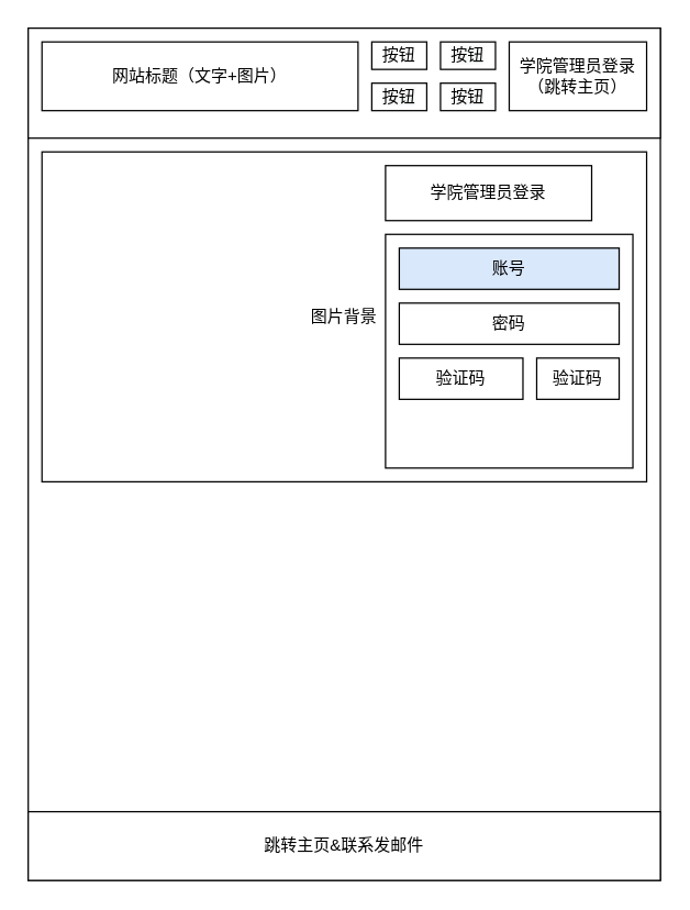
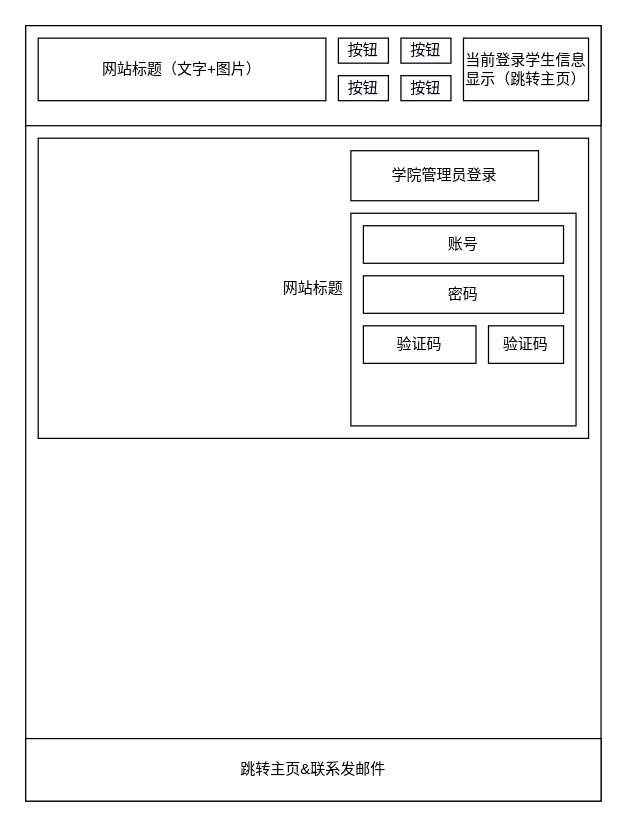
  <mxCell id="0" />
  <mxCell id="1" parent="0" />
  <mxCell id="2" value="" style="rounded=0;whiteSpace=wrap;html=1;" parent="1" vertex="1"><mxGeometry x="20" y="20" width="460" height="620" as="geometry" /></mxCell>
  <mxCell id="3" value="跳转主页&amp;amp;联系发邮件" style="rounded=0;whiteSpace=wrap;html=1;" parent="1" vertex="1"><mxGeometry x="20" y="590" width="460" height="50" as="geometry" /></mxCell>
  <mxCell id="4" value="" style="rounded=0;whiteSpace=wrap;html=1;" parent="1" vertex="1"><mxGeometry x="20" y="20" width="460" height="80" as="geometry" /></mxCell>
  <mxCell id="5" value="网站标题（文字+图片）" style="rounded=0;whiteSpace=wrap;html=1;" parent="1" vertex="1"><mxGeometry x="30" y="30" width="230" height="50" as="geometry" /></mxCell>
- <mxCell id="6" value="学院管理员登录（跳转主页）" style="rounded=0;whiteSpace=wrap;html=1;" parent="1" vertex="1"><mxGeometry x="370" y="30" width="100" height="50" as="geometry" /></mxCell>
+ <mxCell id="6" value="当前登录学生信息显示（跳转主页）" style="rounded=0;whiteSpace=wrap;html=1;" parent="1" vertex="1"><mxGeometry x="370" y="30" width="100" height="50" as="geometry" /></mxCell>
  <mxCell id="7" value="按钮" style="rounded=0;whiteSpace=wrap;html=1;" parent="1" vertex="1"><mxGeometry x="270" y="30" width="40" height="20" as="geometry" /></mxCell>
  <mxCell id="8" value="&#10;&#10;&lt;span style=&quot;color: rgb(0, 0, 0); font-family: helvetica; font-size: 12px; font-style: normal; font-weight: 400; letter-spacing: normal; text-align: center; text-indent: 0px; text-transform: none; word-spacing: 0px; background-color: rgb(248, 249, 250); display: inline; float: none;&quot;&gt;按钮&lt;/span&gt;&#10;&#10;" style="rounded=0;whiteSpace=wrap;html=1;" parent="1" vertex="1"><mxGeometry x="320" y="30" width="40" height="20" as="geometry" /></mxCell>
  <mxCell id="9" value="&#10;&#10;&lt;span style=&quot;color: rgb(0, 0, 0); font-family: helvetica; font-size: 12px; font-style: normal; font-weight: 400; letter-spacing: normal; text-align: center; text-indent: 0px; text-transform: none; word-spacing: 0px; background-color: rgb(248, 249, 250); display: inline; float: none;&quot;&gt;按钮&lt;/span&gt;&#10;&#10;" style="rounded=0;whiteSpace=wrap;html=1;" parent="1" vertex="1"><mxGeometry x="270" y="60" width="40" height="20" as="geometry" /></mxCell>
  <mxCell id="10" value="&#10;&#10;&lt;span style=&quot;color: rgb(0, 0, 0); font-family: helvetica; font-size: 12px; font-style: normal; font-weight: 400; letter-spacing: normal; text-align: center; text-indent: 0px; text-transform: none; word-spacing: 0px; background-color: rgb(248, 249, 250); display: inline; float: none;&quot;&gt;按钮&lt;/span&gt;&#10;&#10;" style="rounded=0;whiteSpace=wrap;html=1;" parent="1" vertex="1"><mxGeometry x="320" y="60" width="40" height="20" as="geometry" /></mxCell>
- <mxCell id="11" value="图片背景" style="rounded=0;whiteSpace=wrap;html=1;" parent="1" vertex="1"><mxGeometry x="30" y="110" width="440" height="240" as="geometry" /></mxCell>
+ <mxCell id="11" value="网站标题" style="rounded=0;whiteSpace=wrap;html=1;" parent="1" vertex="1"><mxGeometry x="30" y="110" width="440" height="240" as="geometry" /></mxCell>
  <mxCell id="12" value="" style="rounded=0;whiteSpace=wrap;html=1;" parent="1" vertex="1"><mxGeometry x="280" y="170" width="180" height="170" as="geometry" /></mxCell>
- <mxCell id="13" value="账号" style="rounded=0;whiteSpace=wrap;html=1;fillColor=#dae8fc;" parent="1" vertex="1"><mxGeometry x="290" y="180" width="160" height="30" as="geometry" /></mxCell>
+ <mxCell id="13" value="账号" style="rounded=0;whiteSpace=wrap;html=1;" parent="1" vertex="1"><mxGeometry x="290" y="180" width="160" height="30" as="geometry" /></mxCell>
  <mxCell id="14" value="密码" style="rounded=0;whiteSpace=wrap;html=1;" parent="1" vertex="1"><mxGeometry x="290" y="220" width="160" height="30" as="geometry" /></mxCell>
  <mxCell id="15" value="验证码" style="rounded=0;whiteSpace=wrap;html=1;" parent="1" vertex="1"><mxGeometry x="290" y="260" width="90" height="30" as="geometry" /></mxCell>
  <mxCell id="16" value="学院管理员登录" style="rounded=0;whiteSpace=wrap;html=1;" parent="1" vertex="1"><mxGeometry x="280" y="120" width="150" height="40" as="geometry" /></mxCell>
  <mxCell id="17" value="验证码" style="rounded=0;whiteSpace=wrap;html=1;" parent="1" vertex="1"><mxGeometry x="390" y="260" width="60" height="30" as="geometry" /></mxCell>
